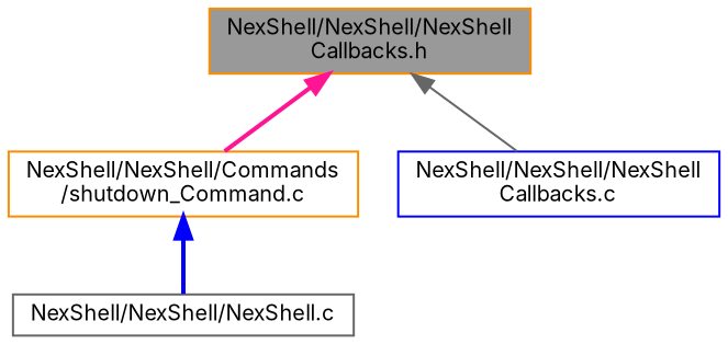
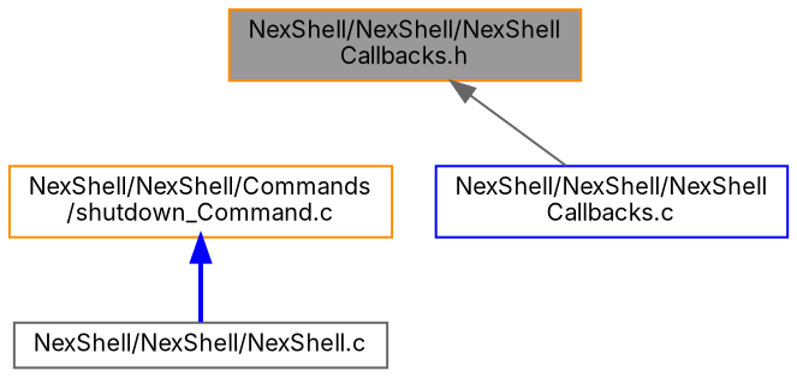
  digraph {
    fontname=Inter
    node [color=darkorange fillcolor=white fontname=Inter fontsize=10 shape=box style=filled]
    edge [dir=back fontname=Inter fontsize=10 labelfontname=Helvetica labelfontsize=10 style=bold]
    n1 [fillcolor=grey60 fontcolor=black height=0.2 label="NexShell/NexShell/NexShell\lCallbacks.h" width=0.4]
    n2 [height=0.2 label="NexShell/NexShell/Commands\l/shutdown_Command.c" width=0.4]
    n3 [color=blue height=0.2 label="NexShell/NexShell/NexShell\lCallbacks.c" width=0.4]
    n4 [color=gray40 height=0.2 label="NexShell/NexShell/NexShell.c" width=0.4]
-   n1 -> n2 [color=deeppink]
    n1 -> n3 [color=gray40 style=solid]
    n2 -> n4 [color=blue]
  }
